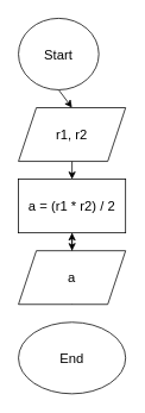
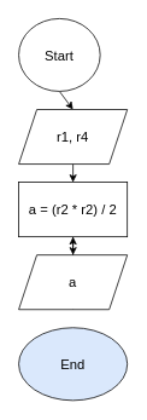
  <mxCell id="0" />
  <mxCell id="1" parent="0" />
  <mxCell id="2" style="edgeStyle=none;html=1;exitX=0.5;exitY=1;exitDx=0;exitDy=0;fontSize=15;" edge="1" parent="1" source="3"><mxGeometry relative="1" as="geometry"><mxPoint x="80" y="120" as="targetPoint" /></mxGeometry></mxCell>
  <mxCell id="3" value="&lt;p style=&quot;line-height: 100%; font-size: 15px;&quot;&gt;Start&lt;/p&gt;" style="ellipse;whiteSpace=wrap;html=1;fontStyle=0" vertex="1" parent="1"><mxGeometry x="20" y="20" width="90" height="80" as="geometry" /></mxCell>
  <mxCell id="4" style="edgeStyle=none;html=1;exitX=0.5;exitY=1;exitDx=0;exitDy=0;fontSize=15;" edge="1" parent="1" source="5"><mxGeometry relative="1" as="geometry"><mxPoint x="80" y="200" as="targetPoint" /></mxGeometry></mxCell>
- <mxCell id="5" value="r1, r2" style="shape=parallelogram;perimeter=parallelogramPerimeter;whiteSpace=wrap;html=1;fixedSize=1;fontSize=15;" vertex="1" parent="1"><mxGeometry x="20" y="120" width="120" height="60" as="geometry" /></mxCell>
+ <mxCell id="5" value="r1, r4" style="shape=parallelogram;perimeter=parallelogramPerimeter;whiteSpace=wrap;html=1;fixedSize=1;fontSize=15;" vertex="1" parent="1"><mxGeometry x="20" y="120" width="120" height="60" as="geometry" /></mxCell>
  <mxCell id="6" style="edgeStyle=none;html=1;exitX=0.5;exitY=1;exitDx=0;exitDy=0;fontSize=15;" edge="1" parent="1" source="7"><mxGeometry relative="1" as="geometry"><mxPoint x="80" y="280" as="targetPoint" /></mxGeometry></mxCell>
- <mxCell id="7" value="a = (r1 * r2) / 2" style="rounded=0;whiteSpace=wrap;html=1;fontSize=15;" vertex="1" parent="1"><mxGeometry x="20" y="200" width="120" height="60" as="geometry" /></mxCell>
+ <mxCell id="7" value="a = (r2 * r2) / 2" style="rounded=0;whiteSpace=wrap;html=1;fontSize=15;" vertex="1" parent="1"><mxGeometry x="20" y="200" width="120" height="60" as="geometry" /></mxCell>
  <mxCell id="8" style="edgeStyle=none;html=1;exitX=0.5;exitY=1;exitDx=0;exitDy=0;fontSize=15;" edge="1" parent="1" source="9" target="7"><mxGeometry relative="1" as="geometry" /></mxCell>
  <mxCell id="9" value="a" style="shape=parallelogram;perimeter=parallelogramPerimeter;whiteSpace=wrap;html=1;fixedSize=1;fontSize=15;" vertex="1" parent="1"><mxGeometry x="20" y="280" width="120" height="60" as="geometry" /></mxCell>
- <mxCell id="10" value="End" style="ellipse;whiteSpace=wrap;html=1;fontSize=15;" vertex="1" parent="1"><mxGeometry x="20" y="360" width="120" height="80" as="geometry" /></mxCell>
+ <mxCell id="10" value="End" style="ellipse;whiteSpace=wrap;html=1;fontSize=15;fillColor=#dae8fc;" vertex="1" parent="1"><mxGeometry x="20" y="360" width="120" height="80" as="geometry" /></mxCell>
